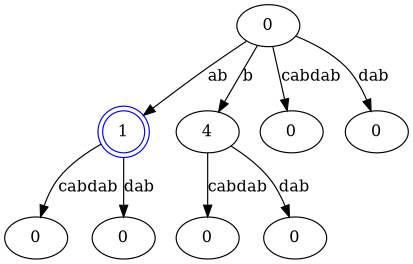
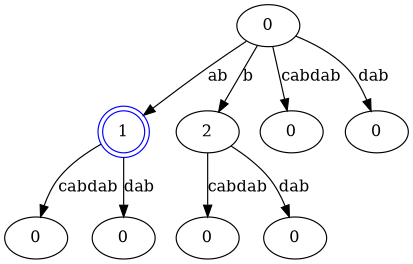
  digraph {
    rankdir=TB
    1 [color=blue shape=doublecircle]
    0
-   2 [label=4]
+   2
    n4 [label=0]
    n5 [label=0]
    n6 [label=0]
    n7 [label=0]
    n8 [label=0]
    n9 [label=0]
    1 -> n6 [label=cabdab]
    1 -> n7 [label=dab]
    0 -> 1 [label=ab]
    0 -> 2 [label=b]
    0 -> n4 [label=cabdab]
    0 -> n5 [label=dab]
    2 -> n8 [label=cabdab]
    2 -> n9 [label=dab]
  }
